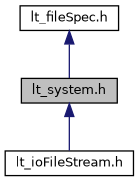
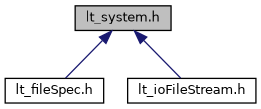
  digraph {
    node [color=black fontname=Helvetica fontsize=10 shape=record]
    edge [color=midnightblue dir=back fontname=Helvetica fontsize=10 labelfontname=Helvetica labelfontsize=10 style=solid]
    n1 [fillcolor=grey75 fontcolor=black height=0.2 label="lt_system.h" style=filled width=0.4]
    n2 [height=0.2 label="lt_fileSpec.h" width=0.4]
    n3 [height=0.2 label="lt_ioFileStream.h" width=0.4]
-   n2 -> n1
+   n1 -> n2
    n1 -> n3
  }
